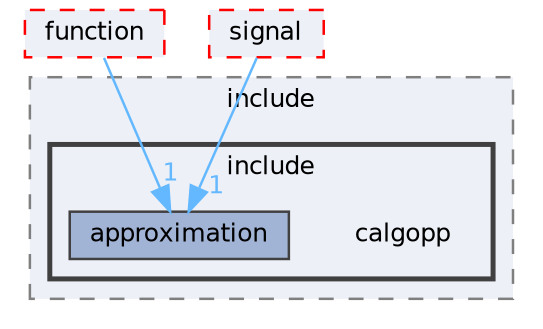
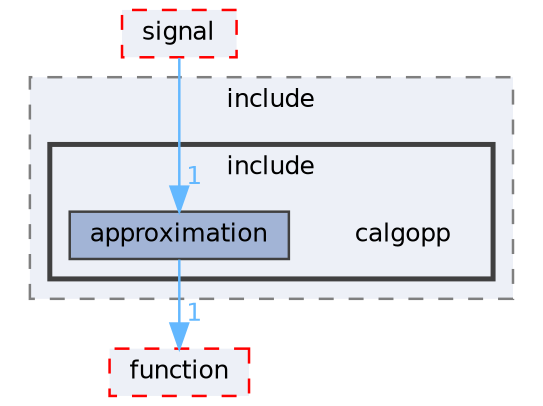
  digraph {
    compound=true
    node [fontname=Helvetica fontsize=10 shape=box color=red fillcolor="#edf0f7" style="filled,dashed"]
    edge [color=steelblue1 fontcolor=steelblue1 fontname=Helvetica fontsize=10 headlabel=1 labeldistance=1.5 labelfontname=Helvetica labelfontsize=10]
    n1 [height=0.2 label=calgopp shape=plaintext width=0.4 color="" fillcolor="" style=""]
    n2 [color=grey25 fillcolor="#a2b4d6" height=0.2 label=approximation style=filled width=0.4]
    n3 [height=0.2 label=function width=0.4]
    n4 [height=0.2 label=signal width=0.4]
    subgraph cluster_1 {
      bgcolor="#edf0f7"
      fontname=Helvetica
      fontsize=10
      label=include
      pencolor=grey50
      style="filled,dashed"
      subgraph cluster_2 {
        bgcolor="#edf0f7"
        fontname=Helvetica
        fontsize=10
        label=include
        pencolor=grey25
        style="filled,bold"
        n1
        n2
      }
    }
-   n3 -> n2
+   n2 -> n3
    n4 -> n2
  }
